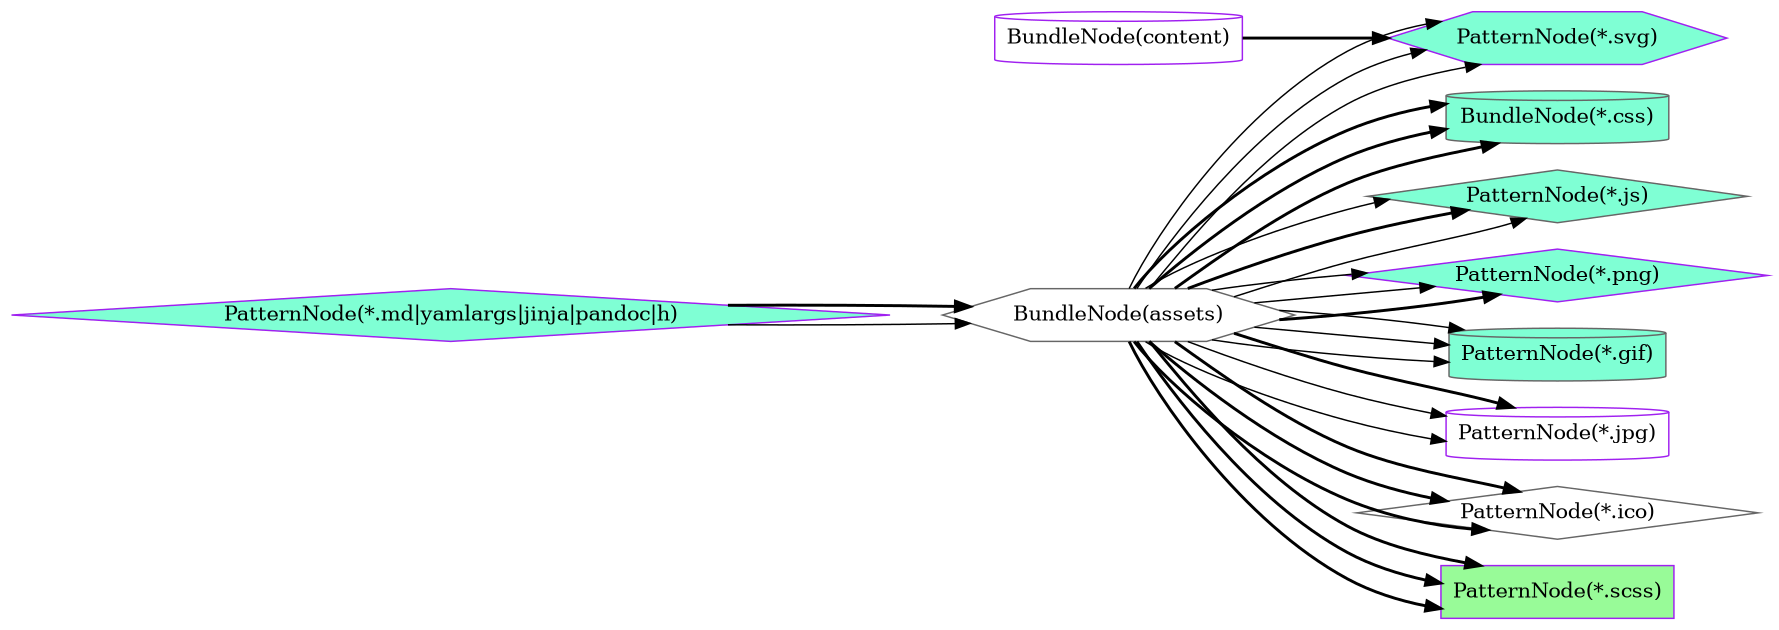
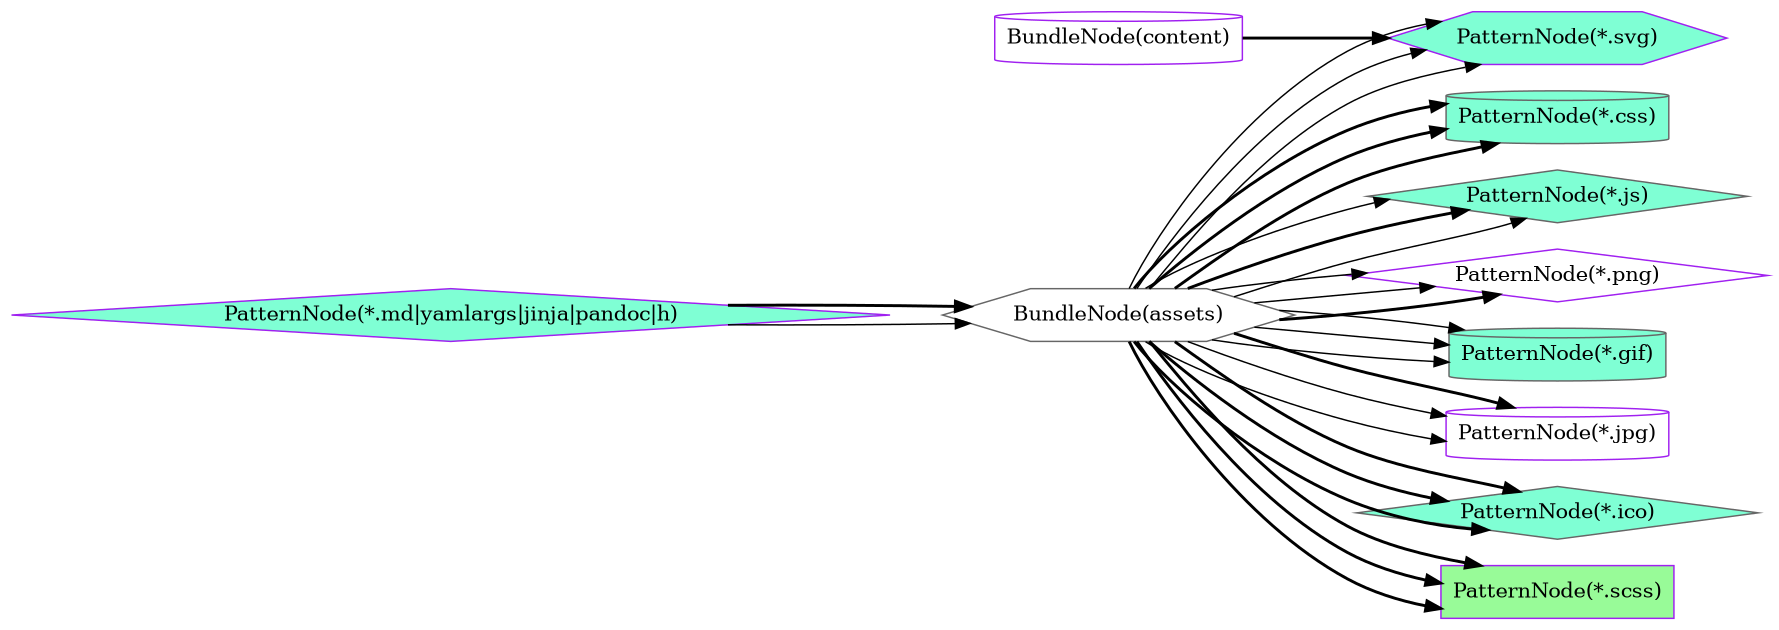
  digraph {
    rankdir=LR
    node [color=purple fillcolor=aquamarine shape=cylinder style=filled]
    edge [style=bold]
    "BundleNode(assets)" [color=gray40 fillcolor=white shape=hexagon]
-   "PatternNode(*.css)" [color=gray40 label="BundleNode(*.css)"]
+   "PatternNode(*.css)" [color=gray40]
    "PatternNode(*.js)" [color=gray40 shape=diamond]
-   "PatternNode(*.png)" [shape=diamond]
+   "PatternNode(*.png)" [fillcolor=white shape=diamond]
    "PatternNode(*.gif)" [color=gray40]
    "PatternNode(*.svg)" [shape=hexagon]
    "PatternNode(*.jpg)" [fillcolor=white]
-   "PatternNode(*.ico)" [color=gray40 fillcolor=white shape=diamond]
+   "PatternNode(*.ico)" [color=gray40 shape=diamond]
    "PatternNode(*.scss)" [fillcolor=palegreen shape=box]
    "PatternNode(*.md|yamlargs|jinja|pandoc|h)" [shape=diamond]
    "BundleNode(content)" [fillcolor=white]
    "BundleNode(assets)" -> "PatternNode(*.css)"
    "BundleNode(assets)" -> "PatternNode(*.css)"
    "BundleNode(assets)" -> "PatternNode(*.css)"
    "BundleNode(assets)" -> "PatternNode(*.js)" [style=solid]
    "BundleNode(assets)" -> "PatternNode(*.js)"
    "BundleNode(assets)" -> "PatternNode(*.js)" [style=solid]
    "BundleNode(assets)" -> "PatternNode(*.png)"
    "BundleNode(assets)" -> "PatternNode(*.png)" [style=solid]
    "BundleNode(assets)" -> "PatternNode(*.png)" [style=solid]
    "BundleNode(assets)" -> "PatternNode(*.gif)" [style=solid]
    "BundleNode(assets)" -> "PatternNode(*.gif)" [style=solid]
    "BundleNode(assets)" -> "PatternNode(*.gif)" [style=solid]
    "BundleNode(assets)" -> "PatternNode(*.svg)" [style=solid]
    "BundleNode(assets)" -> "PatternNode(*.svg)" [style=solid]
    "BundleNode(assets)" -> "PatternNode(*.svg)" [style=solid]
    "BundleNode(assets)" -> "PatternNode(*.jpg)" [style=solid]
    "BundleNode(assets)" -> "PatternNode(*.jpg)" [style=solid]
    "BundleNode(assets)" -> "PatternNode(*.jpg)"
    "BundleNode(assets)" -> "PatternNode(*.ico)"
    "BundleNode(assets)" -> "PatternNode(*.ico)"
    "BundleNode(assets)" -> "PatternNode(*.ico)"
    "BundleNode(assets)" -> "PatternNode(*.scss)"
    "BundleNode(assets)" -> "PatternNode(*.scss)"
    "BundleNode(assets)" -> "PatternNode(*.scss)"
    "PatternNode(*.md|yamlargs|jinja|pandoc|h)" -> "BundleNode(assets)" [style=solid]
    "PatternNode(*.md|yamlargs|jinja|pandoc|h)" -> "BundleNode(assets)"
    "BundleNode(content)" -> "PatternNode(*.svg)"
  }
